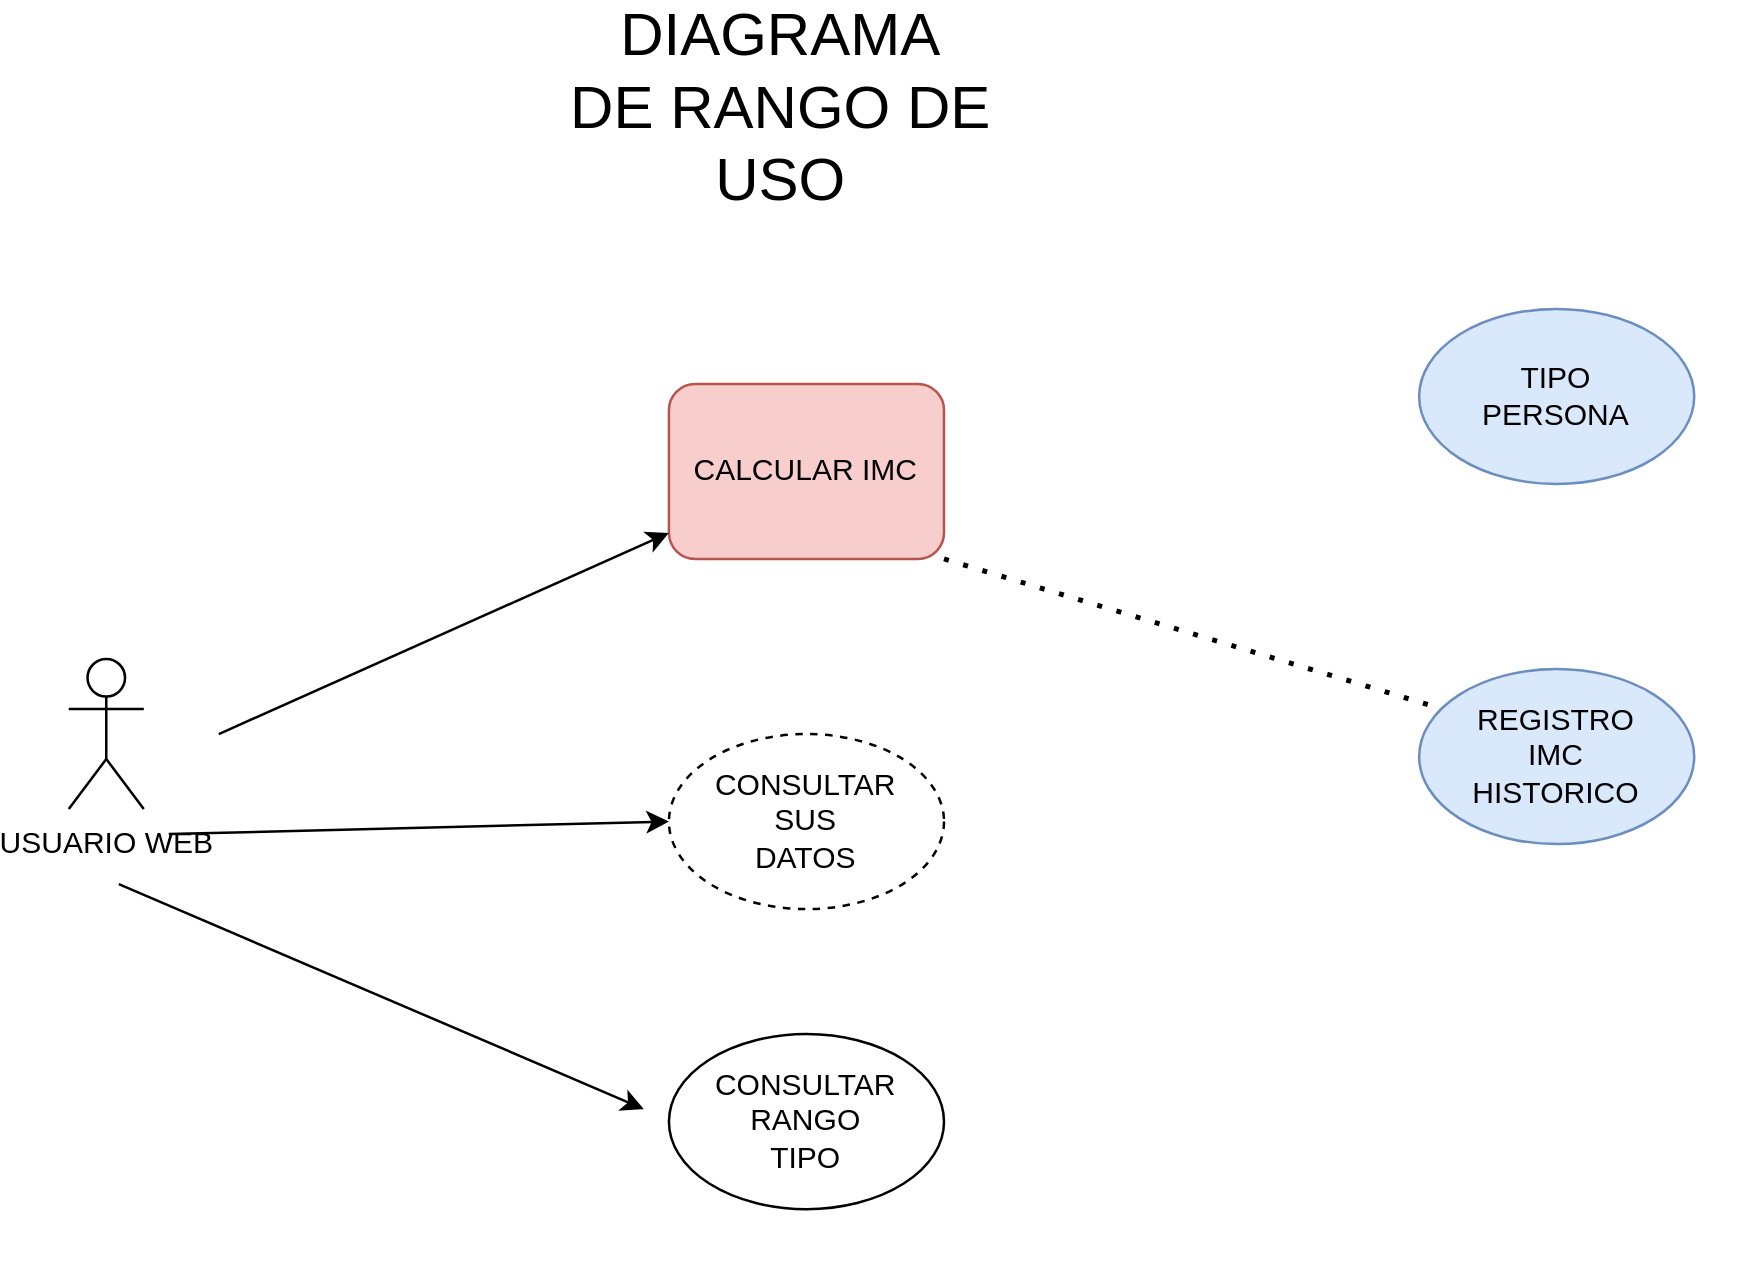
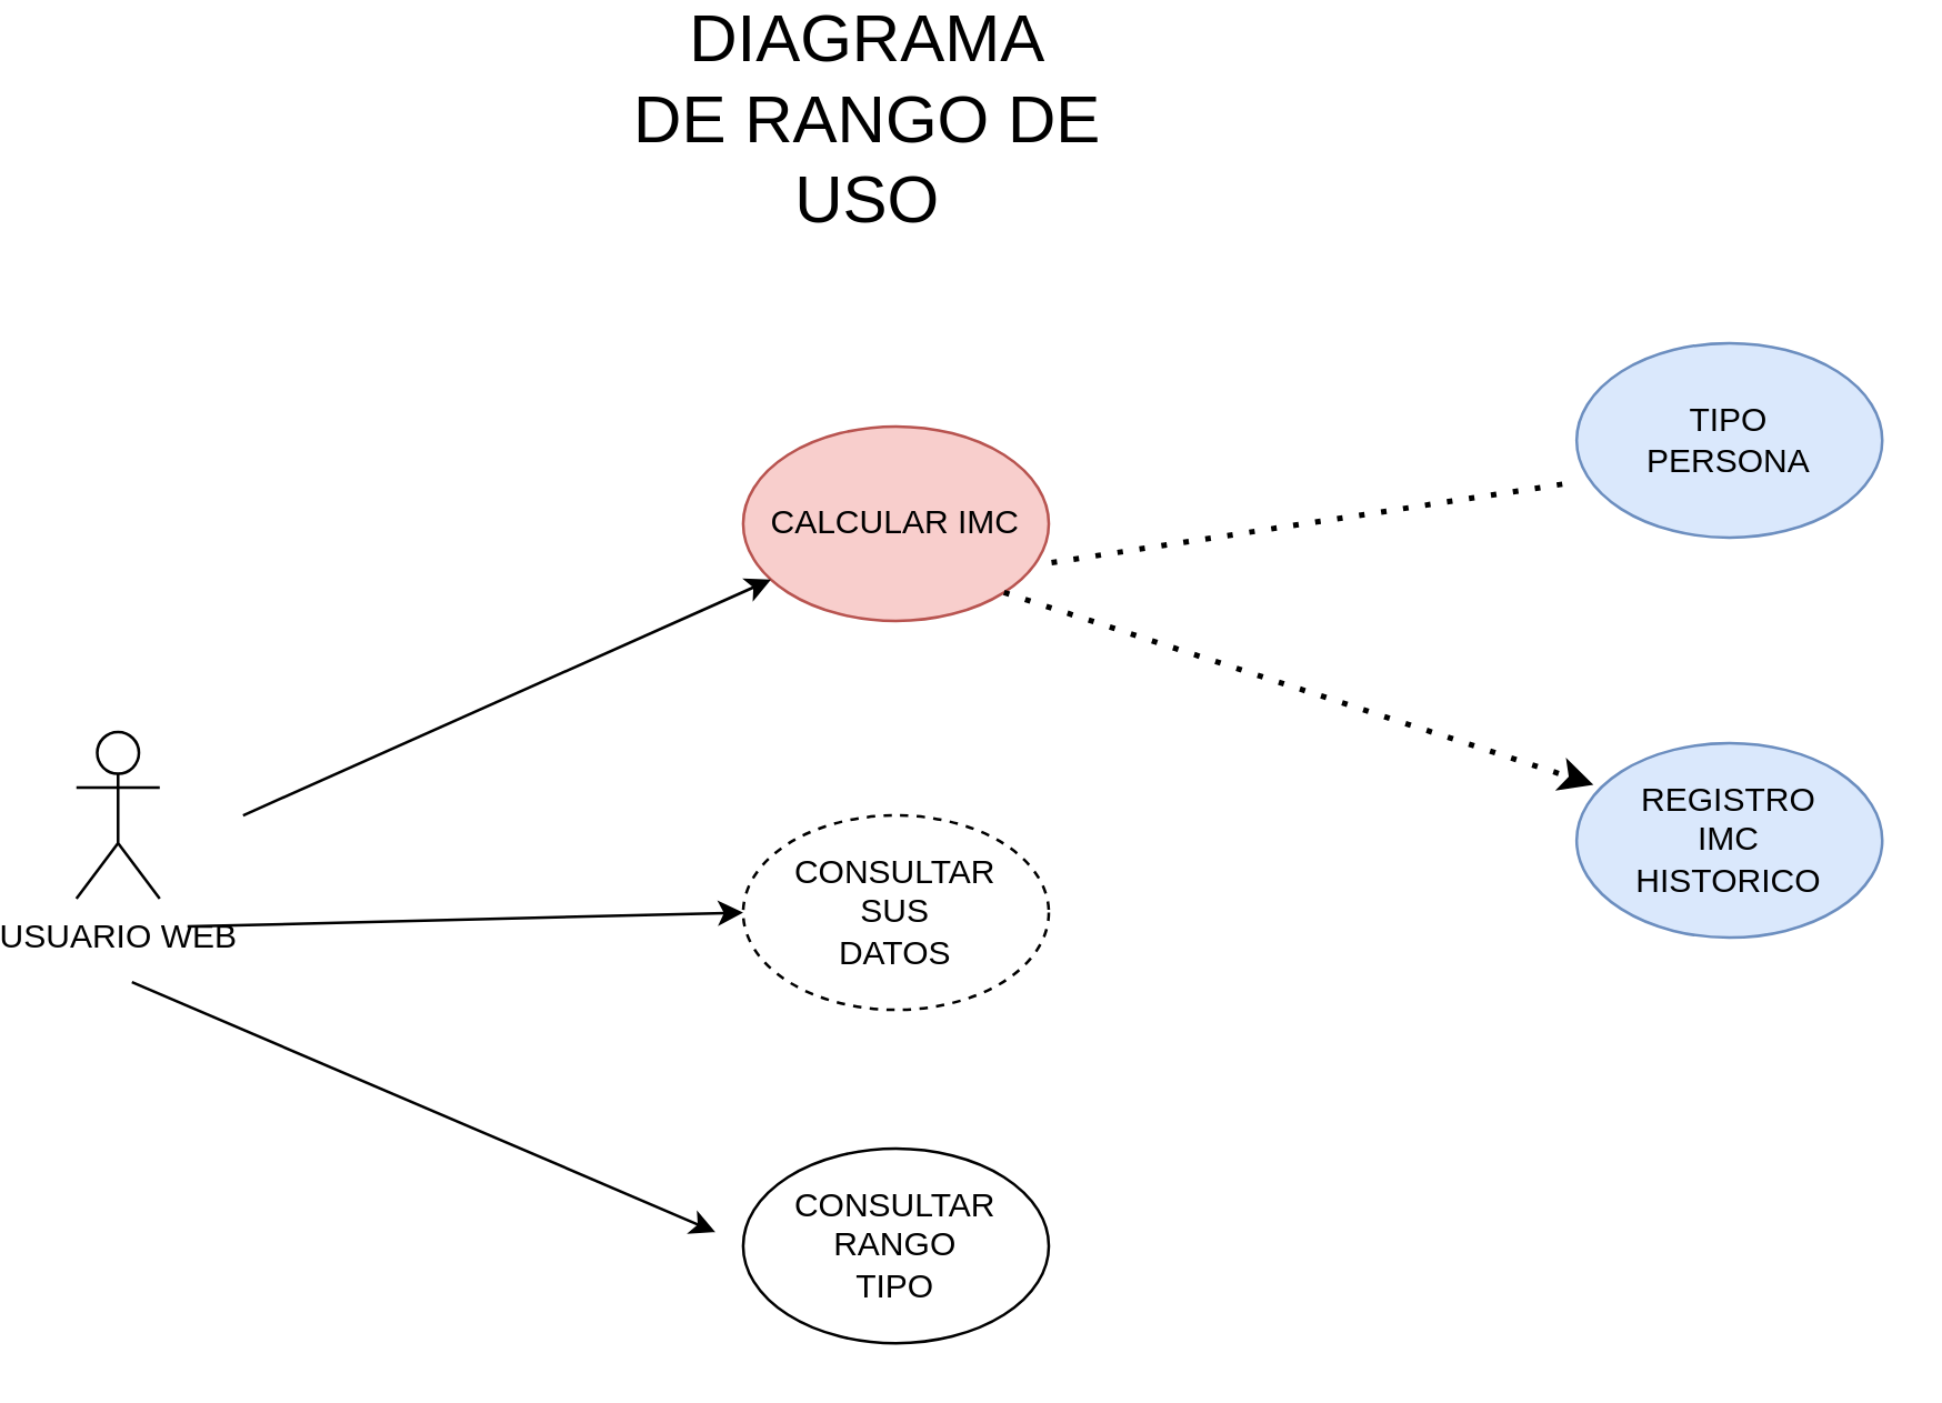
  <mxCell id="0" />
  <mxCell id="1" parent="0" />
  <mxCell id="2" value="USUARIO WEB" style="shape=umlActor;verticalLabelPosition=bottom;verticalAlign=top;html=1;outlineConnect=0;" vertex="1" parent="1"><mxGeometry x="20" y="250" width="30" height="60" as="geometry" /></mxCell>
  <mxCell id="3" value="&lt;font style=&quot;font-size: 24px&quot;&gt;DIAGRAMA&lt;br&gt;DE RANGO DE USO&lt;/font&gt;" style="text;html=1;strokeColor=none;fillColor=none;align=center;verticalAlign=middle;whiteSpace=wrap;rounded=0;" vertex="1" parent="1"><mxGeometry x="210" y="20" width="190" height="20" as="geometry" /></mxCell>
- <mxCell id="4" value="CALCULAR IMC" style="whiteSpace=wrap;html=1;fillColor=#f8cecc;strokeColor=#b85450;rounded=1;" vertex="1" parent="1"><mxGeometry x="260" y="140" width="110" height="70" as="geometry" /></mxCell>
+ <mxCell id="4" value="CALCULAR IMC" style="ellipse;whiteSpace=wrap;html=1;fillColor=#f8cecc;strokeColor=#b85450;" vertex="1" parent="1"><mxGeometry x="260" y="140" width="110" height="70" as="geometry" /></mxCell>
  <mxCell id="5" value="TIPO&lt;br&gt;PERSONA" style="ellipse;whiteSpace=wrap;html=1;fillColor=#dae8fc;strokeColor=#6c8ebf;" vertex="1" parent="1"><mxGeometry x="560" y="110" width="110" height="70" as="geometry" /></mxCell>
  <mxCell id="6" value="" style="endArrow=classic;html=1;" edge="1" parent="1" target="4"><mxGeometry width="50" height="50" relative="1" as="geometry"><mxPoint x="80" y="280" as="sourcePoint" /><mxPoint x="350" y="240" as="targetPoint" /></mxGeometry></mxCell>
  <mxCell id="7" value="REGISTRO&lt;br&gt;IMC&lt;br&gt;HISTORICO" style="ellipse;whiteSpace=wrap;html=1;fillColor=#dae8fc;strokeColor=#6c8ebf;" vertex="1" parent="1"><mxGeometry x="560" y="254" width="110" height="70" as="geometry" /></mxCell>
  <mxCell id="8" value="CONSULTAR&lt;br&gt;SUS&lt;br&gt;DATOS" style="ellipse;whiteSpace=wrap;html=1;dashed=1;" vertex="1" parent="1"><mxGeometry x="260" y="280" width="110" height="70" as="geometry" /></mxCell>
  <mxCell id="9" value="CONSULTAR&lt;br&gt;RANGO&lt;br&gt;TIPO" style="ellipse;whiteSpace=wrap;html=1;" vertex="1" parent="1"><mxGeometry x="260" y="400" width="110" height="70" as="geometry" /></mxCell>
  <mxCell id="10" value="" style="endArrow=classic;html=1;entryX=0;entryY=0.5;entryDx=0;entryDy=0;" edge="1" parent="1" target="8"><mxGeometry width="50" height="50" relative="1" as="geometry"><mxPoint x="60" y="320" as="sourcePoint" /><mxPoint x="350" y="210" as="targetPoint" /></mxGeometry></mxCell>
  <mxCell id="11" value="" style="endArrow=classic;html=1;" edge="1" parent="1"><mxGeometry width="50" height="50" relative="1" as="geometry"><mxPoint x="40" y="340" as="sourcePoint" /><mxPoint x="250" y="430" as="targetPoint" /></mxGeometry></mxCell>
- <mxCell id="13" value="" style="endArrow=none;dashed=1;html=1;dashPattern=1 3;strokeWidth=2;entryX=0.055;entryY=0.214;entryDx=0;entryDy=0;entryPerimeter=0;exitX=1;exitY=1;exitDx=0;exitDy=0;" edge="1" parent="1" source="4" target="7"><mxGeometry width="50" height="50" relative="1" as="geometry"><mxPoint x="380.99" y="269.02" as="sourcePoint" /><mxPoint x="570" y="240" as="targetPoint" /></mxGeometry></mxCell>
+ <mxCell id="12" value="" style="endArrow=none;dashed=1;html=1;dashPattern=1 3;strokeWidth=2;entryX=0;entryY=0.714;entryDx=0;entryDy=0;entryPerimeter=0;exitX=1.009;exitY=0.7;exitDx=0;exitDy=0;exitPerimeter=0;" edge="1" parent="1" source="4" target="5"><mxGeometry width="50" height="50" relative="1" as="geometry"><mxPoint x="300" y="260" as="sourcePoint" /><mxPoint x="350" y="210" as="targetPoint" /></mxGeometry></mxCell>
+ <mxCell id="13" value="" style="endArrow=classic;dashed=1;html=1;dashPattern=1 3;strokeWidth=2;entryX=0.055;entryY=0.214;entryDx=0;entryDy=0;entryPerimeter=0;exitX=1;exitY=1;exitDx=0;exitDy=0;" edge="1" parent="1" source="4" target="7"><mxGeometry width="50" height="50" relative="1" as="geometry"><mxPoint x="380.99" y="269.02" as="sourcePoint" /><mxPoint x="570" y="240" as="targetPoint" /></mxGeometry></mxCell>
